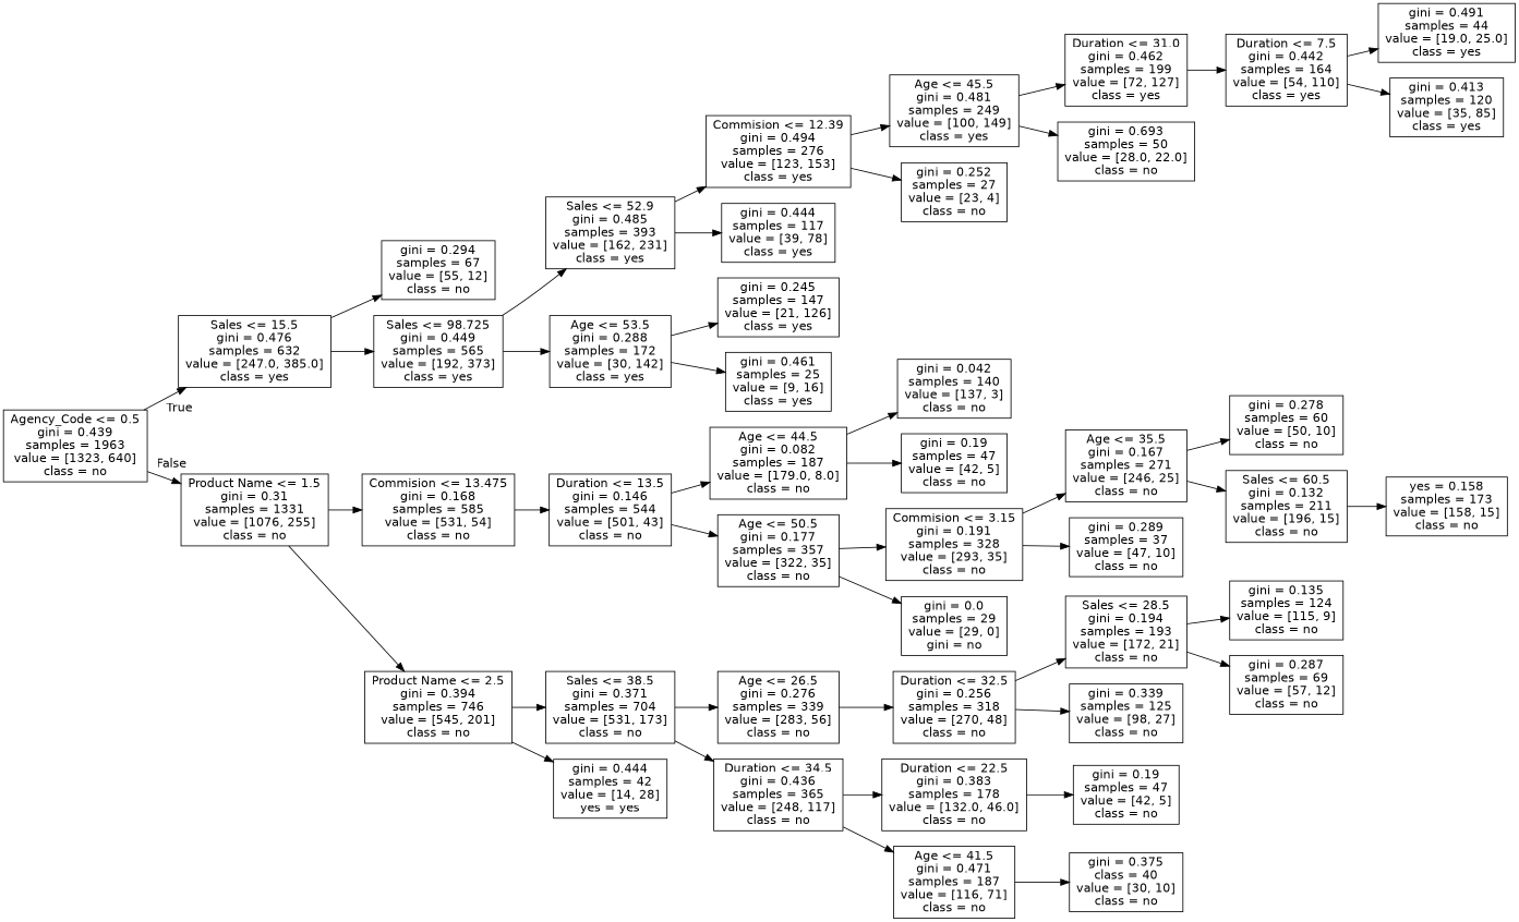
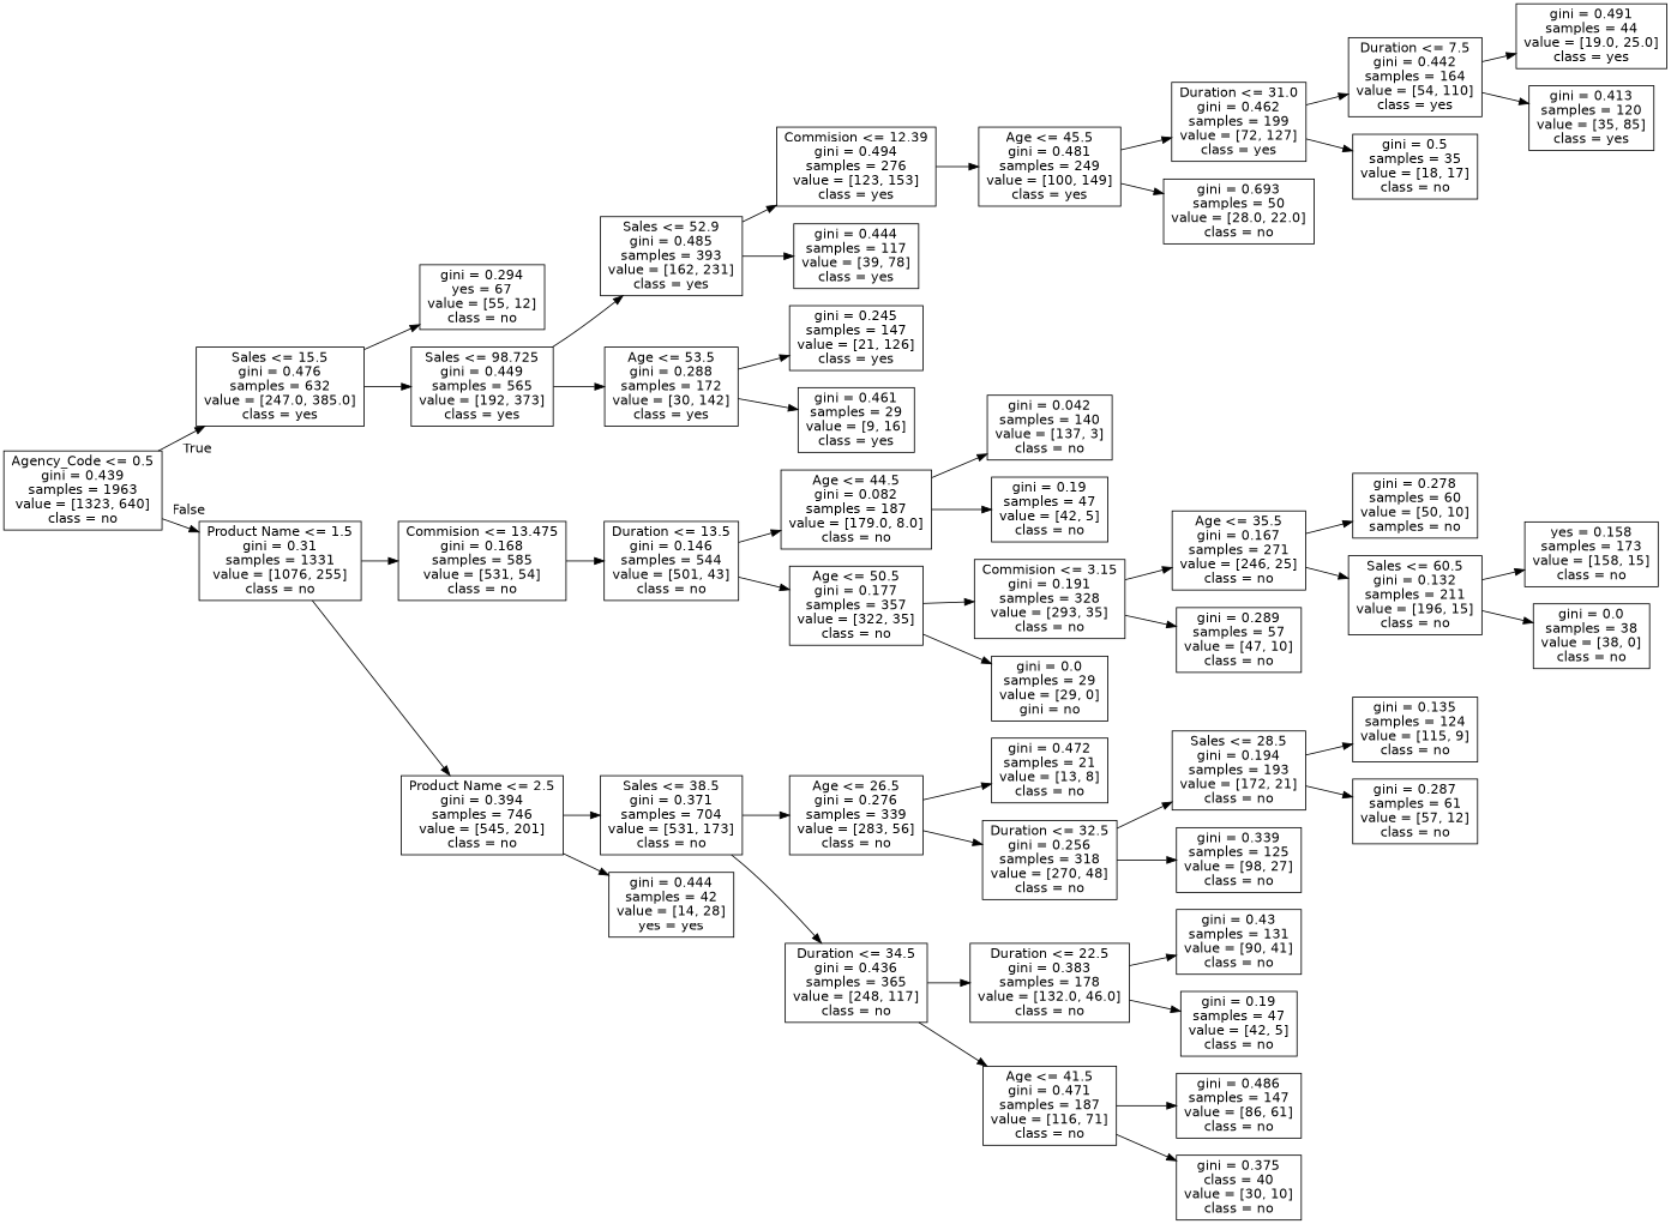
  digraph {
    fontname="DejaVu Sans"
    rankdir=LR
    node [fontname="DejaVu Sans" shape=box]
    edge [fontname="DejaVu Sans"]
    n1 [label="Agency_Code <= 0.5\ngini = 0.439\nsamples = 1963\nvalue = [1323, 640]\nclass = no"]
    n2 [label="Sales <= 15.5\ngini = 0.476\nsamples = 632\nvalue = [247.0, 385.0]\nclass = yes"]
    n3 [label="Product Name <= 1.5\ngini = 0.31\nsamples = 1331\nvalue = [1076, 255]\nclass = no"]
-   n4 [label="gini = 0.294\nsamples = 67\nvalue = [55, 12]\nclass = no"]
+   n4 [label="gini = 0.294\nyes = 67\nvalue = [55, 12]\nclass = no"]
    n5 [label="Sales <= 98.725\ngini = 0.449\nsamples = 565\nvalue = [192, 373]\nclass = yes"]
    n6 [label="Commision <= 13.475\ngini = 0.168\nsamples = 585\nvalue = [531, 54]\nclass = no"]
    n7 [label="Product Name <= 2.5\ngini = 0.394\nsamples = 746\nvalue = [545, 201]\nclass = no"]
    n8 [label="Sales <= 52.9\ngini = 0.485\nsamples = 393\nvalue = [162, 231]\nclass = yes"]
    n9 [label="Age <= 53.5\ngini = 0.288\nsamples = 172\nvalue = [30, 142]\nclass = yes"]
    n10 [label="Commision <= 12.39\ngini = 0.494\nsamples = 276\nvalue = [123, 153]\nclass = yes"]
    n11 [label="gini = 0.444\nsamples = 117\nvalue = [39, 78]\nclass = yes"]
    n12 [label="gini = 0.245\nsamples = 147\nvalue = [21, 126]\nclass = yes"]
-   n13 [label="gini = 0.461\nsamples = 25\nvalue = [9, 16]\nclass = yes"]
+   n13 [label="gini = 0.461\nsamples = 29\nvalue = [9, 16]\nclass = yes"]
    n14 [label="Age <= 45.5\ngini = 0.481\nsamples = 249\nvalue = [100, 149]\nclass = yes"]
-   n15 [label="gini = 0.252\nsamples = 27\nvalue = [23, 4]\nclass = no"]
    n16 [label="Duration <= 31.0\ngini = 0.462\nsamples = 199\nvalue = [72, 127]\nclass = yes"]
    n17 [label="gini = 0.693\nsamples = 50\nvalue = [28.0, 22.0]\nclass = no"]
    n18 [label="Duration <= 7.5\ngini = 0.442\nsamples = 164\nvalue = [54, 110]\nclass = yes"]
+   n19 [label="gini = 0.5\nsamples = 35\nvalue = [18, 17]\nclass = no"]
    n20 [label="gini = 0.491\nsamples = 44\nvalue = [19.0, 25.0]\nclass = yes"]
    n21 [label="gini = 0.413\nsamples = 120\nvalue = [35, 85]\nclass = yes"]
    n22 [label="Duration <= 13.5\ngini = 0.146\nsamples = 544\nvalue = [501, 43]\nclass = no"]
    n23 [label="Sales <= 38.5\ngini = 0.371\nsamples = 704\nvalue = [531, 173]\nclass = no"]
    n24 [label="gini = 0.444\nsamples = 42\nvalue = [14, 28]\nyes = yes"]
    n25 [label="Age <= 44.5\ngini = 0.082\nsamples = 187\nvalue = [179.0, 8.0]\nclass = no"]
    n26 [label="Age <= 50.5\ngini = 0.177\nsamples = 357\nvalue = [322, 35]\nclass = no"]
    n27 [label="gini = 0.042\nsamples = 140\nvalue = [137, 3]\nclass = no"]
    n28 [label="gini = 0.19\nsamples = 47\nvalue = [42, 5]\nclass = no"]
    n29 [label="Commision <= 3.15\ngini = 0.191\nsamples = 328\nvalue = [293, 35]\nclass = no"]
    n30 [label="gini = 0.0\nsamples = 29\nvalue = [29, 0]\ngini = no"]
    n31 [label="Age <= 35.5\ngini = 0.167\nsamples = 271\nvalue = [246, 25]\nclass = no"]
-   n32 [label="gini = 0.289\nsamples = 37\nvalue = [47, 10]\nclass = no"]
-   n33 [label="gini = 0.278\nsamples = 60\nvalue = [50, 10]\nclass = no"]
+   n32 [label="gini = 0.289\nsamples = 57\nvalue = [47, 10]\nclass = no"]
+   n33 [label="gini = 0.278\nsamples = 60\nvalue = [50, 10]\nsamples = no"]
    n34 [label="Sales <= 60.5\ngini = 0.132\nsamples = 211\nvalue = [196, 15]\nclass = no"]
    n35 [label="yes = 0.158\nsamples = 173\nvalue = [158, 15]\nclass = no"]
+   n36 [label="gini = 0.0\nsamples = 38\nvalue = [38, 0]\nclass = no"]
    n37 [label="Age <= 26.5\ngini = 0.276\nsamples = 339\nvalue = [283, 56]\nclass = no"]
    n38 [label="Duration <= 34.5\ngini = 0.436\nsamples = 365\nvalue = [248, 117]\nclass = no"]
+   n39 [label="gini = 0.472\nsamples = 21\nvalue = [13, 8]\nclass = no"]
    n40 [label="Duration <= 32.5\ngini = 0.256\nsamples = 318\nvalue = [270, 48]\nclass = no"]
    n41 [label="Duration <= 22.5\ngini = 0.383\nsamples = 178\nvalue = [132.0, 46.0]\nclass = no"]
    n42 [label="Age <= 41.5\ngini = 0.471\nsamples = 187\nvalue = [116, 71]\nclass = no"]
    n43 [label="Sales <= 28.5\ngini = 0.194\nsamples = 193\nvalue = [172, 21]\nclass = no"]
    n44 [label="gini = 0.339\nsamples = 125\nvalue = [98, 27]\nclass = no"]
    n45 [label="gini = 0.135\nsamples = 124\nvalue = [115, 9]\nclass = no"]
-   n46 [label="gini = 0.287\nsamples = 69\nvalue = [57, 12]\nclass = no"]
+   n46 [label="gini = 0.287\nsamples = 61\nvalue = [57, 12]\nclass = no"]
+   n47 [label="gini = 0.43\nsamples = 131\nvalue = [90, 41]\nclass = no"]
    n48 [label="gini = 0.19\nsamples = 47\nvalue = [42, 5]\nclass = no"]
+   n49 [label="gini = 0.486\nsamples = 147\nvalue = [86, 61]\nclass = no"]
    n50 [label="gini = 0.375\nclass = 40\nvalue = [30, 10]\nclass = no"]
    n1 -> n2 [headlabel=True labelangle=45 labeldistance=2.5]
    n1 -> n3 [headlabel=False labelangle=-45 labeldistance=2.5]
    n2 -> n4
    n2 -> n5
    n3 -> n6
    n3 -> n7
    n5 -> n8
    n5 -> n9
    n6 -> n22
    n7 -> n23
    n7 -> n24
    n8 -> n10
    n8 -> n11
    n9 -> n12
    n9 -> n13
    n10 -> n14
-   n10 -> n15
    n14 -> n16
    n14 -> n17
    n16 -> n18
+   n16 -> n19
    n18 -> n20
    n18 -> n21
    n22 -> n25
    n22 -> n26
    n23 -> n37
    n23 -> n38
    n25 -> n27
    n25 -> n28
    n26 -> n29
    n26 -> n30
    n29 -> n31
    n29 -> n32
    n31 -> n33
    n31 -> n34
    n34 -> n35
+   n34 -> n36
+   n37 -> n39
    n37 -> n40
    n38 -> n41
    n38 -> n42
    n40 -> n43
    n40 -> n44
+   n41 -> n47
    n41 -> n48
+   n42 -> n49
    n42 -> n50
    n43 -> n45
    n43 -> n46
  }
